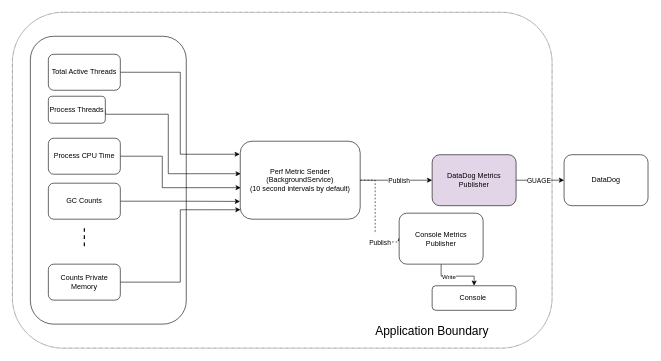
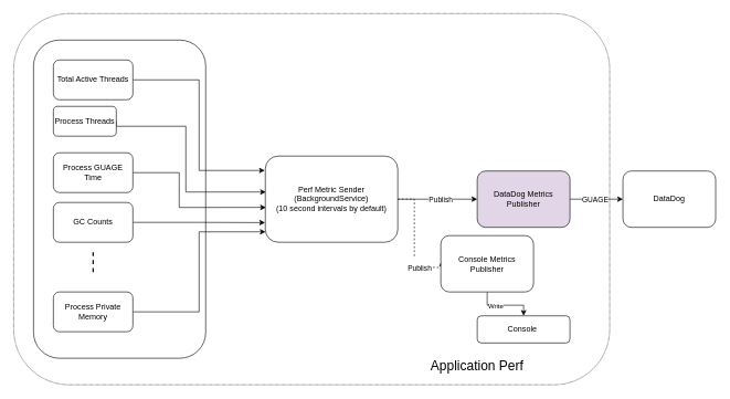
  <mxCell id="0" />
  <mxCell id="1" parent="0" />
  <mxCell id="2" value="" style="rounded=1;whiteSpace=wrap;html=1;dashed=1;dashPattern=1 1;" vertex="1" parent="1"><mxGeometry x="20" y="20" width="900" height="560" as="geometry" /></mxCell>
  <mxCell id="3" value="" style="rounded=1;whiteSpace=wrap;html=1;" vertex="1" parent="1"><mxGeometry x="50" y="60" width="260" height="480" as="geometry" /></mxCell>
  <mxCell id="4" style="edgeStyle=orthogonalEdgeStyle;rounded=0;orthogonalLoop=1;jettySize=auto;html=1;exitX=1;exitY=0.5;exitDx=0;exitDy=0;entryX=0;entryY=0.5;entryDx=0;entryDy=0;" edge="1" parent="1" source="8" target="11"><mxGeometry relative="1" as="geometry" /></mxCell>
  <mxCell id="5" value="Publish" style="edgeLabel;html=1;align=center;verticalAlign=middle;resizable=0;points=[];" vertex="1" connectable="0" parent="4"><mxGeometry x="0.256" y="-2" relative="1" as="geometry"><mxPoint x="-10.43" y="-2" as="offset" /></mxGeometry></mxCell>
  <mxCell id="6" style="edgeStyle=orthogonalEdgeStyle;rounded=0;orthogonalLoop=1;jettySize=auto;html=1;exitX=1;exitY=0.5;exitDx=0;exitDy=0;entryX=0.012;entryY=0.445;entryDx=0;entryDy=0;entryPerimeter=0;fontSize=20;dashed=1;" edge="1" parent="1" source="8" target="27"><mxGeometry relative="1" as="geometry"><Array as="points"><mxPoint x="625" y="300" /><mxPoint x="625" y="403" /></Array></mxGeometry></mxCell>
  <mxCell id="7" value="&lt;span style=&quot;font-size: 11px&quot;&gt;Publish&lt;/span&gt;" style="edgeLabel;html=1;align=center;verticalAlign=middle;resizable=0;points=[];fontSize=20;" vertex="1" connectable="0" parent="6"><mxGeometry x="0.496" y="-1" relative="1" as="geometry"><mxPoint y="-4.81" as="offset" /></mxGeometry></mxCell>
  <mxCell id="8" value="Perf Metric Sender&lt;br&gt;(BackgroundService)&lt;br&gt;(10 second intervals by default)" style="rounded=1;whiteSpace=wrap;html=1;" vertex="1" parent="1"><mxGeometry x="400" y="235" width="200" height="130" as="geometry" /></mxCell>
  <mxCell id="9" style="edgeStyle=orthogonalEdgeStyle;rounded=0;orthogonalLoop=1;jettySize=auto;html=1;exitX=1;exitY=0.5;exitDx=0;exitDy=0;entryX=0;entryY=0.5;entryDx=0;entryDy=0;" edge="1" parent="1" source="11" target="12"><mxGeometry relative="1" as="geometry" /></mxCell>
  <mxCell id="10" value="GUAGE" style="edgeLabel;html=1;align=center;verticalAlign=middle;resizable=0;points=[];" vertex="1" connectable="0" parent="9"><mxGeometry x="0.237" y="-1" relative="1" as="geometry"><mxPoint x="-11.71" y="-1" as="offset" /></mxGeometry></mxCell>
  <mxCell id="11" value="DataDog Metrics Publisher" style="rounded=1;whiteSpace=wrap;html=1;fillColor=#e1d5e7;" vertex="1" parent="1"><mxGeometry x="720" y="257.5" width="140" height="85" as="geometry" /></mxCell>
  <mxCell id="12" value="DataDog" style="rounded=1;whiteSpace=wrap;html=1;" vertex="1" parent="1"><mxGeometry x="940" y="257.5" width="140" height="85" as="geometry" /></mxCell>
  <mxCell id="13" style="edgeStyle=orthogonalEdgeStyle;rounded=0;orthogonalLoop=1;jettySize=auto;html=1;exitX=1;exitY=0.5;exitDx=0;exitDy=0;entryX=-0.004;entryY=0.167;entryDx=0;entryDy=0;entryPerimeter=0;" edge="1" parent="1" source="14" target="8"><mxGeometry relative="1" as="geometry" /></mxCell>
  <mxCell id="14" value="Total Active Threads" style="rounded=1;whiteSpace=wrap;html=1;" vertex="1" parent="1"><mxGeometry x="80" y="90" width="120" height="60" as="geometry" /></mxCell>
  <mxCell id="15" style="edgeStyle=orthogonalEdgeStyle;rounded=0;orthogonalLoop=1;jettySize=auto;html=1;exitX=1;exitY=0.5;exitDx=0;exitDy=0;entryX=0.004;entryY=0.417;entryDx=0;entryDy=0;entryPerimeter=0;" edge="1" parent="1" source="16" target="8"><mxGeometry relative="1" as="geometry"><Array as="points"><mxPoint x="280" y="190" /><mxPoint x="280" y="289" /></Array></mxGeometry></mxCell>
  <mxCell id="16" value="Process Threads" style="rounded=1;whiteSpace=wrap;html=1;" vertex="1" parent="1"><mxGeometry x="80" y="160" width="95" height="45" as="geometry" /></mxCell>
  <mxCell id="17" style="edgeStyle=orthogonalEdgeStyle;rounded=0;orthogonalLoop=1;jettySize=auto;html=1;exitX=1;exitY=0.5;exitDx=0;exitDy=0;entryX=0.004;entryY=0.596;entryDx=0;entryDy=0;entryPerimeter=0;" edge="1" parent="1" source="18" target="8"><mxGeometry relative="1" as="geometry"><Array as="points"><mxPoint x="270" y="260" /><mxPoint x="270" y="313" /></Array></mxGeometry></mxCell>
- <mxCell id="18" value="Process CPU Time" style="rounded=1;whiteSpace=wrap;html=1;" vertex="1" parent="1"><mxGeometry x="80" y="230" width="120" height="60" as="geometry" /></mxCell>
+ <mxCell id="18" value="Process GUAGE Time" style="rounded=1;whiteSpace=wrap;html=1;" vertex="1" parent="1"><mxGeometry x="80" y="230" width="120" height="60" as="geometry" /></mxCell>
  <mxCell id="19" style="edgeStyle=orthogonalEdgeStyle;rounded=0;orthogonalLoop=1;jettySize=auto;html=1;exitX=1;exitY=0.5;exitDx=0;exitDy=0;entryX=-0.002;entryY=0.772;entryDx=0;entryDy=0;entryPerimeter=0;" edge="1" parent="1" source="20" target="8"><mxGeometry relative="1" as="geometry" /></mxCell>
  <mxCell id="20" value="GC Counts" style="rounded=1;whiteSpace=wrap;html=1;" vertex="1" parent="1"><mxGeometry x="80" y="305" width="120" height="60" as="geometry" /></mxCell>
  <mxCell id="21" style="edgeStyle=orthogonalEdgeStyle;rounded=0;orthogonalLoop=1;jettySize=auto;html=1;exitX=1;exitY=0.5;exitDx=0;exitDy=0;entryX=0.002;entryY=0.879;entryDx=0;entryDy=0;entryPerimeter=0;" edge="1" parent="1" source="22" target="8"><mxGeometry relative="1" as="geometry" /></mxCell>
- <mxCell id="22" value="Counts Private Memory" style="rounded=1;whiteSpace=wrap;html=1;" vertex="1" parent="1"><mxGeometry x="80" y="440" width="120" height="60" as="geometry" /></mxCell>
+ <mxCell id="22" value="Process Private Memory" style="rounded=1;whiteSpace=wrap;html=1;" vertex="1" parent="1"><mxGeometry x="80" y="440" width="120" height="60" as="geometry" /></mxCell>
  <mxCell id="23" value="" style="line;strokeWidth=2;direction=south;html=1;dashed=1;" vertex="1" parent="1"><mxGeometry x="135" y="380" width="10" height="30" as="geometry" /></mxCell>
- <mxCell id="24" value="Application Boundary" style="text;html=1;strokeColor=none;fillColor=none;align=center;verticalAlign=middle;whiteSpace=wrap;rounded=0;dashed=1;fontSize=20;" vertex="1" parent="1"><mxGeometry x="610" y="540" width="220" height="20" as="geometry" /></mxCell>
+ <mxCell id="24" value="Application Perf" style="text;html=1;strokeColor=none;fillColor=none;align=center;verticalAlign=middle;whiteSpace=wrap;rounded=0;dashed=1;fontSize=20;" vertex="1" parent="1"><mxGeometry x="610" y="540" width="220" height="20" as="geometry" /></mxCell>
  <mxCell id="25" style="edgeStyle=orthogonalEdgeStyle;rounded=0;orthogonalLoop=1;jettySize=auto;html=1;exitX=0.5;exitY=1;exitDx=0;exitDy=0;entryX=0.5;entryY=0;entryDx=0;entryDy=0;fontSize=20;" edge="1" parent="1" source="27" target="28"><mxGeometry relative="1" as="geometry" /></mxCell>
  <mxCell id="26" value="Write" style="edgeLabel;html=1;align=center;verticalAlign=middle;resizable=0;points=[];fontSize=10;" vertex="1" connectable="0" parent="25"><mxGeometry x="-0.293" relative="1" as="geometry"><mxPoint as="offset" /></mxGeometry></mxCell>
  <mxCell id="27" value="Console Metrics Publisher" style="rounded=1;whiteSpace=wrap;html=1;" vertex="1" parent="1"><mxGeometry x="665" y="355" width="140" height="85" as="geometry" /></mxCell>
  <mxCell id="28" value="Console&amp;nbsp;" style="rounded=1;whiteSpace=wrap;html=1;" vertex="1" parent="1"><mxGeometry x="720" y="476" width="140" height="41" as="geometry" /></mxCell>
